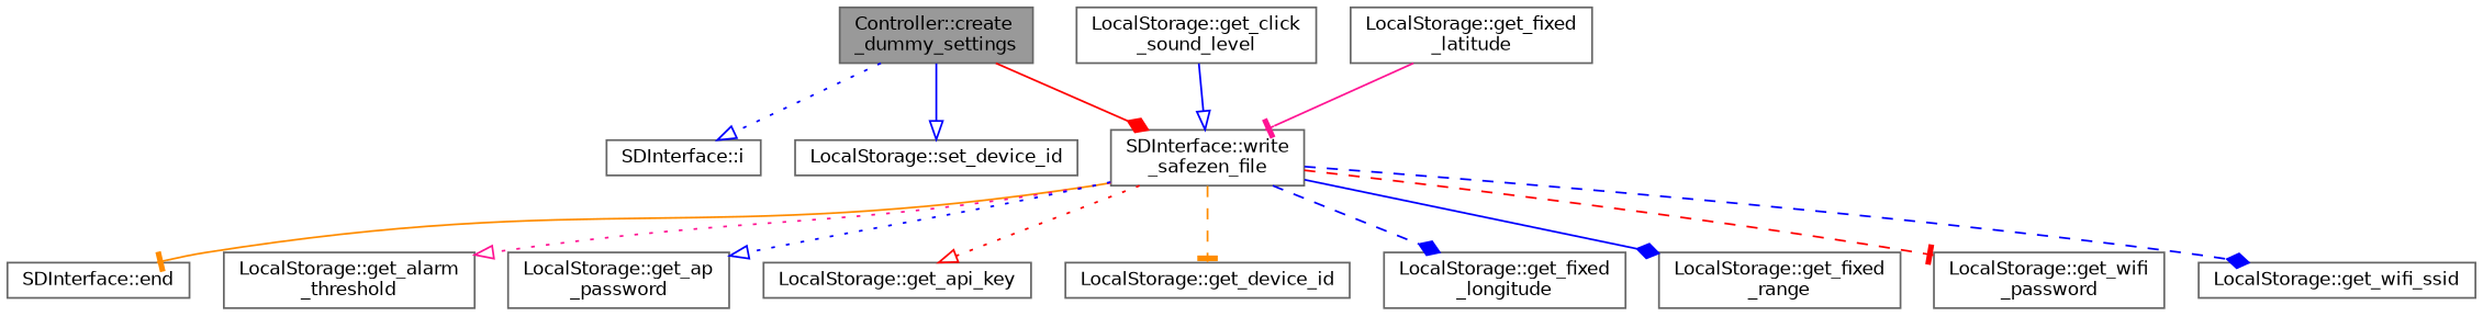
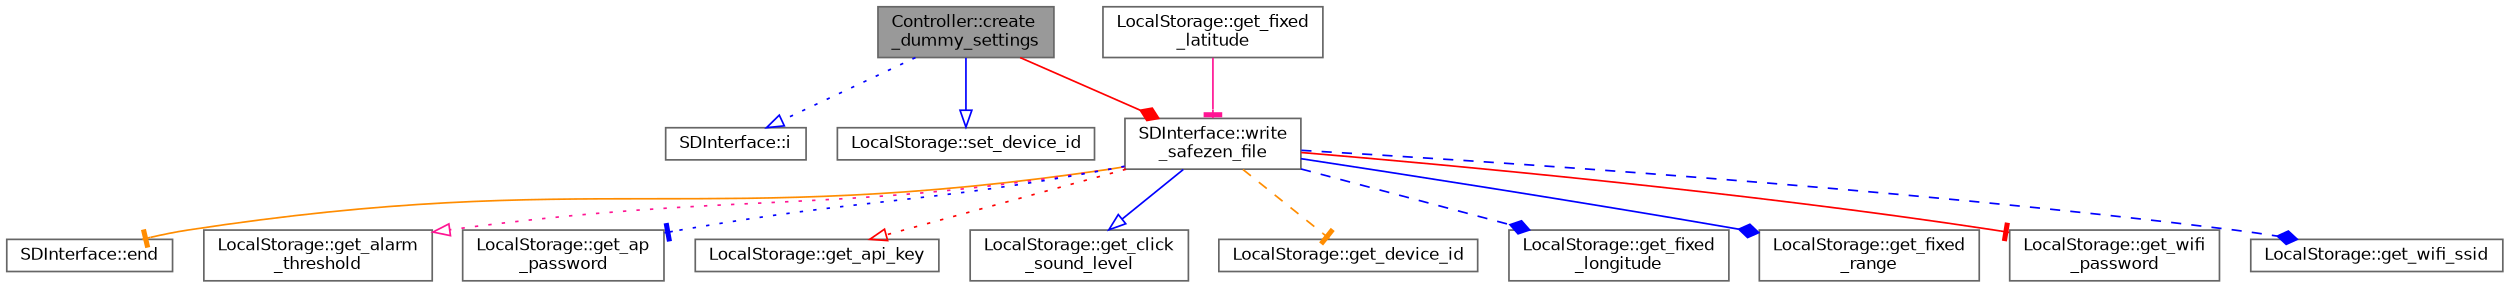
  digraph {
    rankdir=TB
    node [color=grey40 fillcolor=white fontname=Helvetica fontsize=10 shape=box style=filled]
    edge [arrowhead=onormal color=blue fontname=Helvetica fontsize=10 labelfontname=Helvetica labelfontsize=10 style=solid]
    n1 [color=gray40 fillcolor=grey60 fontcolor=black height=0.2 label="Controller::create\l_dummy_settings" width=0.4]
    n2 [height=0.2 label="SDInterface::i" width=0.4]
    n3 [height=0.2 label="LocalStorage::set_device_id" width=0.4]
    n4 [height=0.2 label="SDInterface::write\l_safezen_file" width=0.4]
    n5 [height=0.2 label="SDInterface::end" width=0.4]
    n6 [height=0.2 label="LocalStorage::get_alarm\l_threshold" width=0.4]
    n7 [height=0.2 label="LocalStorage::get_ap\l_password" width=0.4]
    n8 [height=0.2 label="LocalStorage::get_api_key" width=0.4]
    n9 [height=0.2 label="LocalStorage::get_click\l_sound_level" width=0.4]
    n10 [height=0.2 label="LocalStorage::get_device_id" width=0.4]
    n11 [height=0.2 label="LocalStorage::get_fixed\l_longitude" width=0.4]
    n12 [height=0.2 label="LocalStorage::get_fixed\l_range" width=0.4]
    n13 [height=0.2 label="LocalStorage::get_wifi\l_password" width=0.4]
    n14 [height=0.2 label="LocalStorage::get_wifi_ssid" width=0.4]
    n15 [height=0.2 label="LocalStorage::get_fixed\l_latitude" width=0.4]
    n1 -> n2 [style=dotted]
    n1 -> n3
    n1 -> n4 [arrowhead=diamond color=red]
    n4 -> n5 [arrowhead=tee color=darkorange]
    n4 -> n6 [color=deeppink style=dotted]
-   n4 -> n7 [style=dotted]
+   n4 -> n7 [arrowhead=tee style=dotted]
    n4 -> n8 [color=red style=dotted]
-   n9 -> n4
+   n4 -> n9
    n4 -> n10 [arrowhead=tee color=darkorange style=dashed]
    n4 -> n11 [arrowhead=diamond style=dashed]
    n4 -> n12 [arrowhead=diamond]
-   n4 -> n13 [arrowhead=tee color=red style=dashed]
+   n4 -> n13 [arrowhead=tee color=red]
    n4 -> n14 [arrowhead=diamond style=dashed]
    n15 -> n4 [arrowhead=tee color=deeppink]
  }
